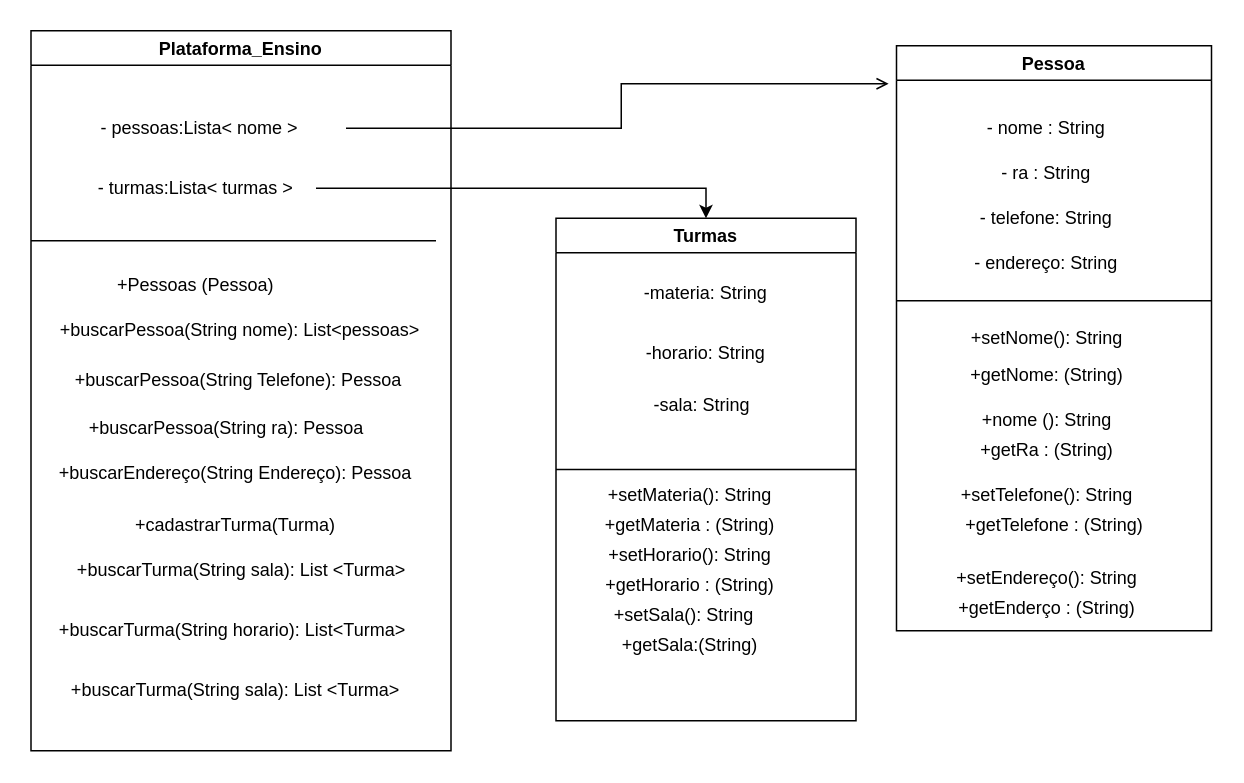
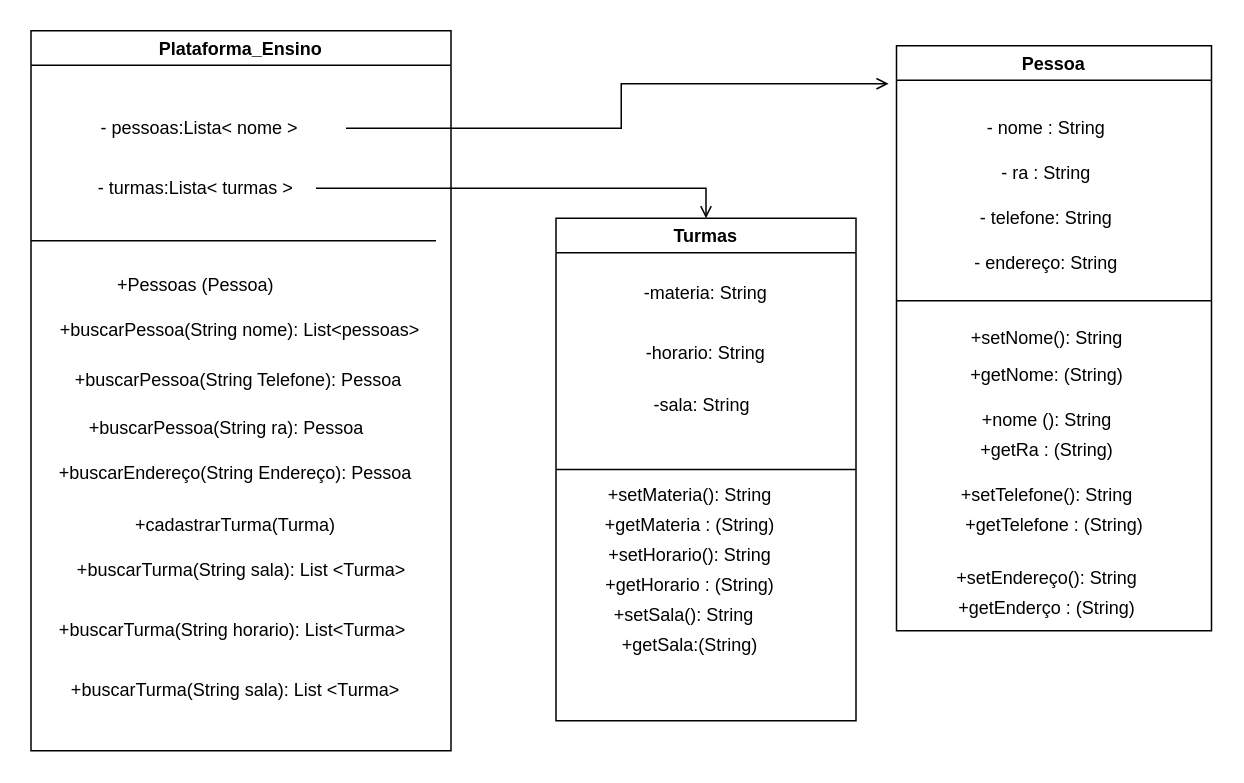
  <mxCell id="0" />
  <mxCell id="1" parent="0" />
  <mxCell id="2" value="Pessoa" style="swimlane;" parent="1" vertex="1"><mxGeometry x="597" y="30" width="210" height="390" as="geometry" /></mxCell>
  <mxCell id="3" value="- nome : String" style="text;html=1;strokeColor=none;fillColor=none;align=center;verticalAlign=middle;whiteSpace=wrap;rounded=0;" parent="2" vertex="1"><mxGeometry x="10" y="40" width="180" height="30" as="geometry" /></mxCell>
  <mxCell id="4" value="- ra : String" style="text;html=1;strokeColor=none;fillColor=none;align=center;verticalAlign=middle;whiteSpace=wrap;rounded=0;" parent="2" vertex="1"><mxGeometry x="30" y="70" width="140" height="30" as="geometry" /></mxCell>
  <mxCell id="5" value="- telefone: String" style="text;html=1;strokeColor=none;fillColor=none;align=center;verticalAlign=middle;whiteSpace=wrap;rounded=0;" parent="2" vertex="1"><mxGeometry y="100" width="200" height="30" as="geometry" /></mxCell>
  <mxCell id="6" value="- endereço: String" style="text;html=1;strokeColor=none;fillColor=none;align=center;verticalAlign=middle;whiteSpace=wrap;rounded=0;" parent="2" vertex="1"><mxGeometry x="25" y="130" width="150" height="30" as="geometry" /></mxCell>
  <mxCell id="7" value="" style="endArrow=none;html=1;rounded=0;" parent="2" edge="1"><mxGeometry width="50" height="50" relative="1" as="geometry"><mxPoint y="170" as="sourcePoint" /><mxPoint x="210" y="170" as="targetPoint" /></mxGeometry></mxCell>
  <mxCell id="8" value="+setNome(): String" style="text;html=1;align=center;verticalAlign=middle;resizable=0;points=[];autosize=1;strokeColor=none;fillColor=none;" parent="2" vertex="1"><mxGeometry x="40" y="185" width="120" height="20" as="geometry" /></mxCell>
  <mxCell id="9" value="+getNome: (String)" style="text;html=1;align=center;verticalAlign=middle;resizable=0;points=[];autosize=1;strokeColor=none;fillColor=none;" parent="2" vertex="1"><mxGeometry x="40" y="210" width="120" height="20" as="geometry" /></mxCell>
  <mxCell id="10" value="+nome (): String" style="text;html=1;align=center;verticalAlign=middle;resizable=0;points=[];autosize=1;strokeColor=none;fillColor=none;" parent="2" vertex="1"><mxGeometry x="50" y="240" width="100" height="20" as="geometry" /></mxCell>
  <mxCell id="11" value="+getRa : (String)" style="text;html=1;align=center;verticalAlign=middle;resizable=0;points=[];autosize=1;strokeColor=none;fillColor=none;" parent="2" vertex="1"><mxGeometry x="50" y="260" width="100" height="20" as="geometry" /></mxCell>
  <mxCell id="12" value="+getTelefone : (String)" style="text;html=1;align=center;verticalAlign=middle;resizable=0;points=[];autosize=1;strokeColor=none;fillColor=none;" parent="2" vertex="1"><mxGeometry x="35" y="310" width="140" height="20" as="geometry" /></mxCell>
  <mxCell id="13" value="+setTelefone(): String" style="text;html=1;align=center;verticalAlign=middle;resizable=0;points=[];autosize=1;strokeColor=none;fillColor=none;" parent="2" vertex="1"><mxGeometry x="35" y="290" width="130" height="20" as="geometry" /></mxCell>
  <mxCell id="14" value="+setEndereço(): String" style="text;html=1;align=center;verticalAlign=middle;resizable=0;points=[];autosize=1;strokeColor=none;fillColor=none;" parent="2" vertex="1"><mxGeometry x="30" y="345" width="140" height="20" as="geometry" /></mxCell>
  <mxCell id="15" value="+getEnderço : (String)" style="text;html=1;align=center;verticalAlign=middle;resizable=0;points=[];autosize=1;strokeColor=none;fillColor=none;" parent="2" vertex="1"><mxGeometry x="35" y="365" width="130" height="20" as="geometry" /></mxCell>
  <mxCell id="16" value="Turmas" style="swimlane;" parent="1" vertex="1"><mxGeometry x="370" y="145" width="200" height="335" as="geometry" /></mxCell>
  <mxCell id="17" value="-materia: String" style="text;html=1;strokeColor=none;fillColor=none;align=center;verticalAlign=middle;whiteSpace=wrap;rounded=0;" parent="16" vertex="1"><mxGeometry x="15" y="25" width="170" height="50" as="geometry" /></mxCell>
  <mxCell id="18" value="-horario: String" style="text;html=1;strokeColor=none;fillColor=none;align=center;verticalAlign=middle;whiteSpace=wrap;rounded=0;" parent="16" vertex="1"><mxGeometry x="30" y="65" width="140" height="50" as="geometry" /></mxCell>
  <mxCell id="19" value="-sala: String" style="text;html=1;strokeColor=none;fillColor=none;align=center;verticalAlign=middle;whiteSpace=wrap;rounded=0;" parent="16" vertex="1"><mxGeometry x="15" y="105" width="165" height="40" as="geometry" /></mxCell>
  <mxCell id="20" value="+setMateria(): String" style="text;html=1;align=center;verticalAlign=middle;resizable=0;points=[];autosize=1;strokeColor=none;fillColor=none;" parent="16" vertex="1"><mxGeometry x="24" y="175" width="130" height="20" as="geometry" /></mxCell>
  <mxCell id="21" value="+getMateria : (String)" style="text;html=1;align=center;verticalAlign=middle;resizable=0;points=[];autosize=1;strokeColor=none;fillColor=none;" parent="16" vertex="1"><mxGeometry x="24" y="195" width="130" height="20" as="geometry" /></mxCell>
  <mxCell id="22" value="+getHorario : (String)" style="text;html=1;align=center;verticalAlign=middle;resizable=0;points=[];autosize=1;strokeColor=none;fillColor=none;" parent="16" vertex="1"><mxGeometry x="24" y="235" width="130" height="20" as="geometry" /></mxCell>
  <mxCell id="23" value="+setHorario(): String" style="text;html=1;align=center;verticalAlign=middle;resizable=0;points=[];autosize=1;strokeColor=none;fillColor=none;" parent="16" vertex="1"><mxGeometry x="24" y="215" width="130" height="20" as="geometry" /></mxCell>
  <mxCell id="24" value="+setSala(): String" style="text;html=1;align=center;verticalAlign=middle;resizable=0;points=[];autosize=1;strokeColor=none;fillColor=none;" parent="16" vertex="1"><mxGeometry x="30" y="255" width="110" height="20" as="geometry" /></mxCell>
  <mxCell id="25" value="+getSala:(String)" style="text;html=1;align=center;verticalAlign=middle;resizable=0;points=[];autosize=1;strokeColor=none;fillColor=none;" parent="16" vertex="1"><mxGeometry x="34" y="275" width="110" height="20" as="geometry" /></mxCell>
  <mxCell id="26" value="Plataforma_Ensino" style="swimlane;" parent="1" vertex="1"><mxGeometry x="20" y="20" width="280" height="480" as="geometry" /></mxCell>
  <mxCell id="27" value="- pessoas:Lista&amp;lt; nome &amp;gt;" style="text;html=1;strokeColor=none;fillColor=none;align=center;verticalAlign=middle;whiteSpace=wrap;rounded=0;" parent="26" vertex="1"><mxGeometry x="15" y="50" width="195" height="30" as="geometry" /></mxCell>
  <mxCell id="28" value="- turmas:Lista&amp;lt; turmas&amp;nbsp;&amp;gt;" style="text;html=1;strokeColor=none;fillColor=none;align=center;verticalAlign=middle;whiteSpace=wrap;rounded=0;" parent="26" vertex="1"><mxGeometry x="30" y="90" width="160" height="30" as="geometry" /></mxCell>
  <mxCell id="29" value="" style="endArrow=none;html=1;rounded=0;" parent="26" edge="1"><mxGeometry width="50" height="50" relative="1" as="geometry"><mxPoint y="140" as="sourcePoint" /><mxPoint x="270" y="140" as="targetPoint" /></mxGeometry></mxCell>
  <mxCell id="30" value="+Pessoas (Pessoa)" style="text;html=1;strokeColor=none;fillColor=none;align=center;verticalAlign=middle;whiteSpace=wrap;rounded=0;" parent="26" vertex="1"><mxGeometry x="15" y="150" width="190" height="40" as="geometry" /></mxCell>
  <mxCell id="31" value="+buscarPessoa(String nome): List&amp;lt;pessoas&amp;gt;" style="text;html=1;strokeColor=none;fillColor=none;align=center;verticalAlign=middle;whiteSpace=wrap;rounded=0;" parent="26" vertex="1"><mxGeometry y="180" width="279" height="40" as="geometry" /></mxCell>
  <mxCell id="32" value="+buscarPessoa(String Telefone): Pessoa" style="text;html=1;strokeColor=none;fillColor=none;align=center;verticalAlign=middle;whiteSpace=wrap;rounded=0;" parent="26" vertex="1"><mxGeometry x="6" y="220" width="265" height="25" as="geometry" /></mxCell>
  <mxCell id="33" value="+buscarPessoa(String ra): Pessoa" style="text;html=1;strokeColor=none;fillColor=none;align=center;verticalAlign=middle;whiteSpace=wrap;rounded=0;" parent="26" vertex="1"><mxGeometry x="6" y="245" width="249" height="40" as="geometry" /></mxCell>
  <mxCell id="34" value="+buscarEndereço(String Endereço): Pessoa" style="text;html=1;align=center;verticalAlign=middle;resizable=0;points=[];autosize=1;strokeColor=none;fillColor=none;" parent="26" vertex="1"><mxGeometry x="6" y="285" width="260" height="20" as="geometry" /></mxCell>
  <mxCell id="35" value="+cadastrarTurma(Turma)" style="text;html=1;align=center;verticalAlign=middle;resizable=0;points=[];autosize=1;strokeColor=none;fillColor=none;" parent="26" vertex="1"><mxGeometry x="61" y="320" width="150" height="20" as="geometry" /></mxCell>
  <mxCell id="36" value="+buscarTurma(String sala): List &amp;lt;Turma&amp;gt;" style="text;html=1;align=center;verticalAlign=middle;resizable=0;points=[];autosize=1;strokeColor=none;fillColor=none;" parent="26" vertex="1"><mxGeometry x="20" y="350" width="240" height="20" as="geometry" /></mxCell>
  <mxCell id="37" value="+buscarTurma(String horario): List&amp;lt;Turma&amp;gt;" style="text;html=1;align=center;verticalAlign=middle;resizable=0;points=[];autosize=1;strokeColor=none;fillColor=none;" parent="26" vertex="1"><mxGeometry x="8.5" y="390" width="250" height="20" as="geometry" /></mxCell>
  <mxCell id="38" value="+buscarTurma(String sala): List &amp;lt;Turma&amp;gt;" style="text;html=1;align=center;verticalAlign=middle;resizable=0;points=[];autosize=1;strokeColor=none;fillColor=none;" parent="26" vertex="1"><mxGeometry x="16" y="430" width="240" height="20" as="geometry" /></mxCell>
- <mxCell id="39" style="edgeStyle=orthogonalEdgeStyle;rounded=0;orthogonalLoop=1;jettySize=auto;html=1;" parent="1" source="28" target="16" edge="1"><mxGeometry relative="1" as="geometry" /></mxCell>
+ <mxCell id="39" style="edgeStyle=orthogonalEdgeStyle;rounded=0;orthogonalLoop=1;jettySize=auto;html=1;endArrow=open;" parent="1" source="28" target="16" edge="1"><mxGeometry relative="1" as="geometry" /></mxCell>
  <mxCell id="40" style="edgeStyle=orthogonalEdgeStyle;rounded=0;orthogonalLoop=1;jettySize=auto;html=1;entryX=-0.025;entryY=0.065;entryDx=0;entryDy=0;entryPerimeter=0;endArrow=open;" parent="1" source="27" target="2" edge="1"><mxGeometry relative="1" as="geometry" /></mxCell>
  <mxCell id="41" value="" style="endArrow=none;html=1;rounded=0;entryX=1;entryY=0.5;entryDx=0;entryDy=0;exitX=0;exitY=0.5;exitDx=0;exitDy=0;" parent="1" source="16" target="16" edge="1"><mxGeometry width="50" height="50" relative="1" as="geometry"><mxPoint x="344" y="340" as="sourcePoint" /><mxPoint x="394" y="290" as="targetPoint" /></mxGeometry></mxCell>
